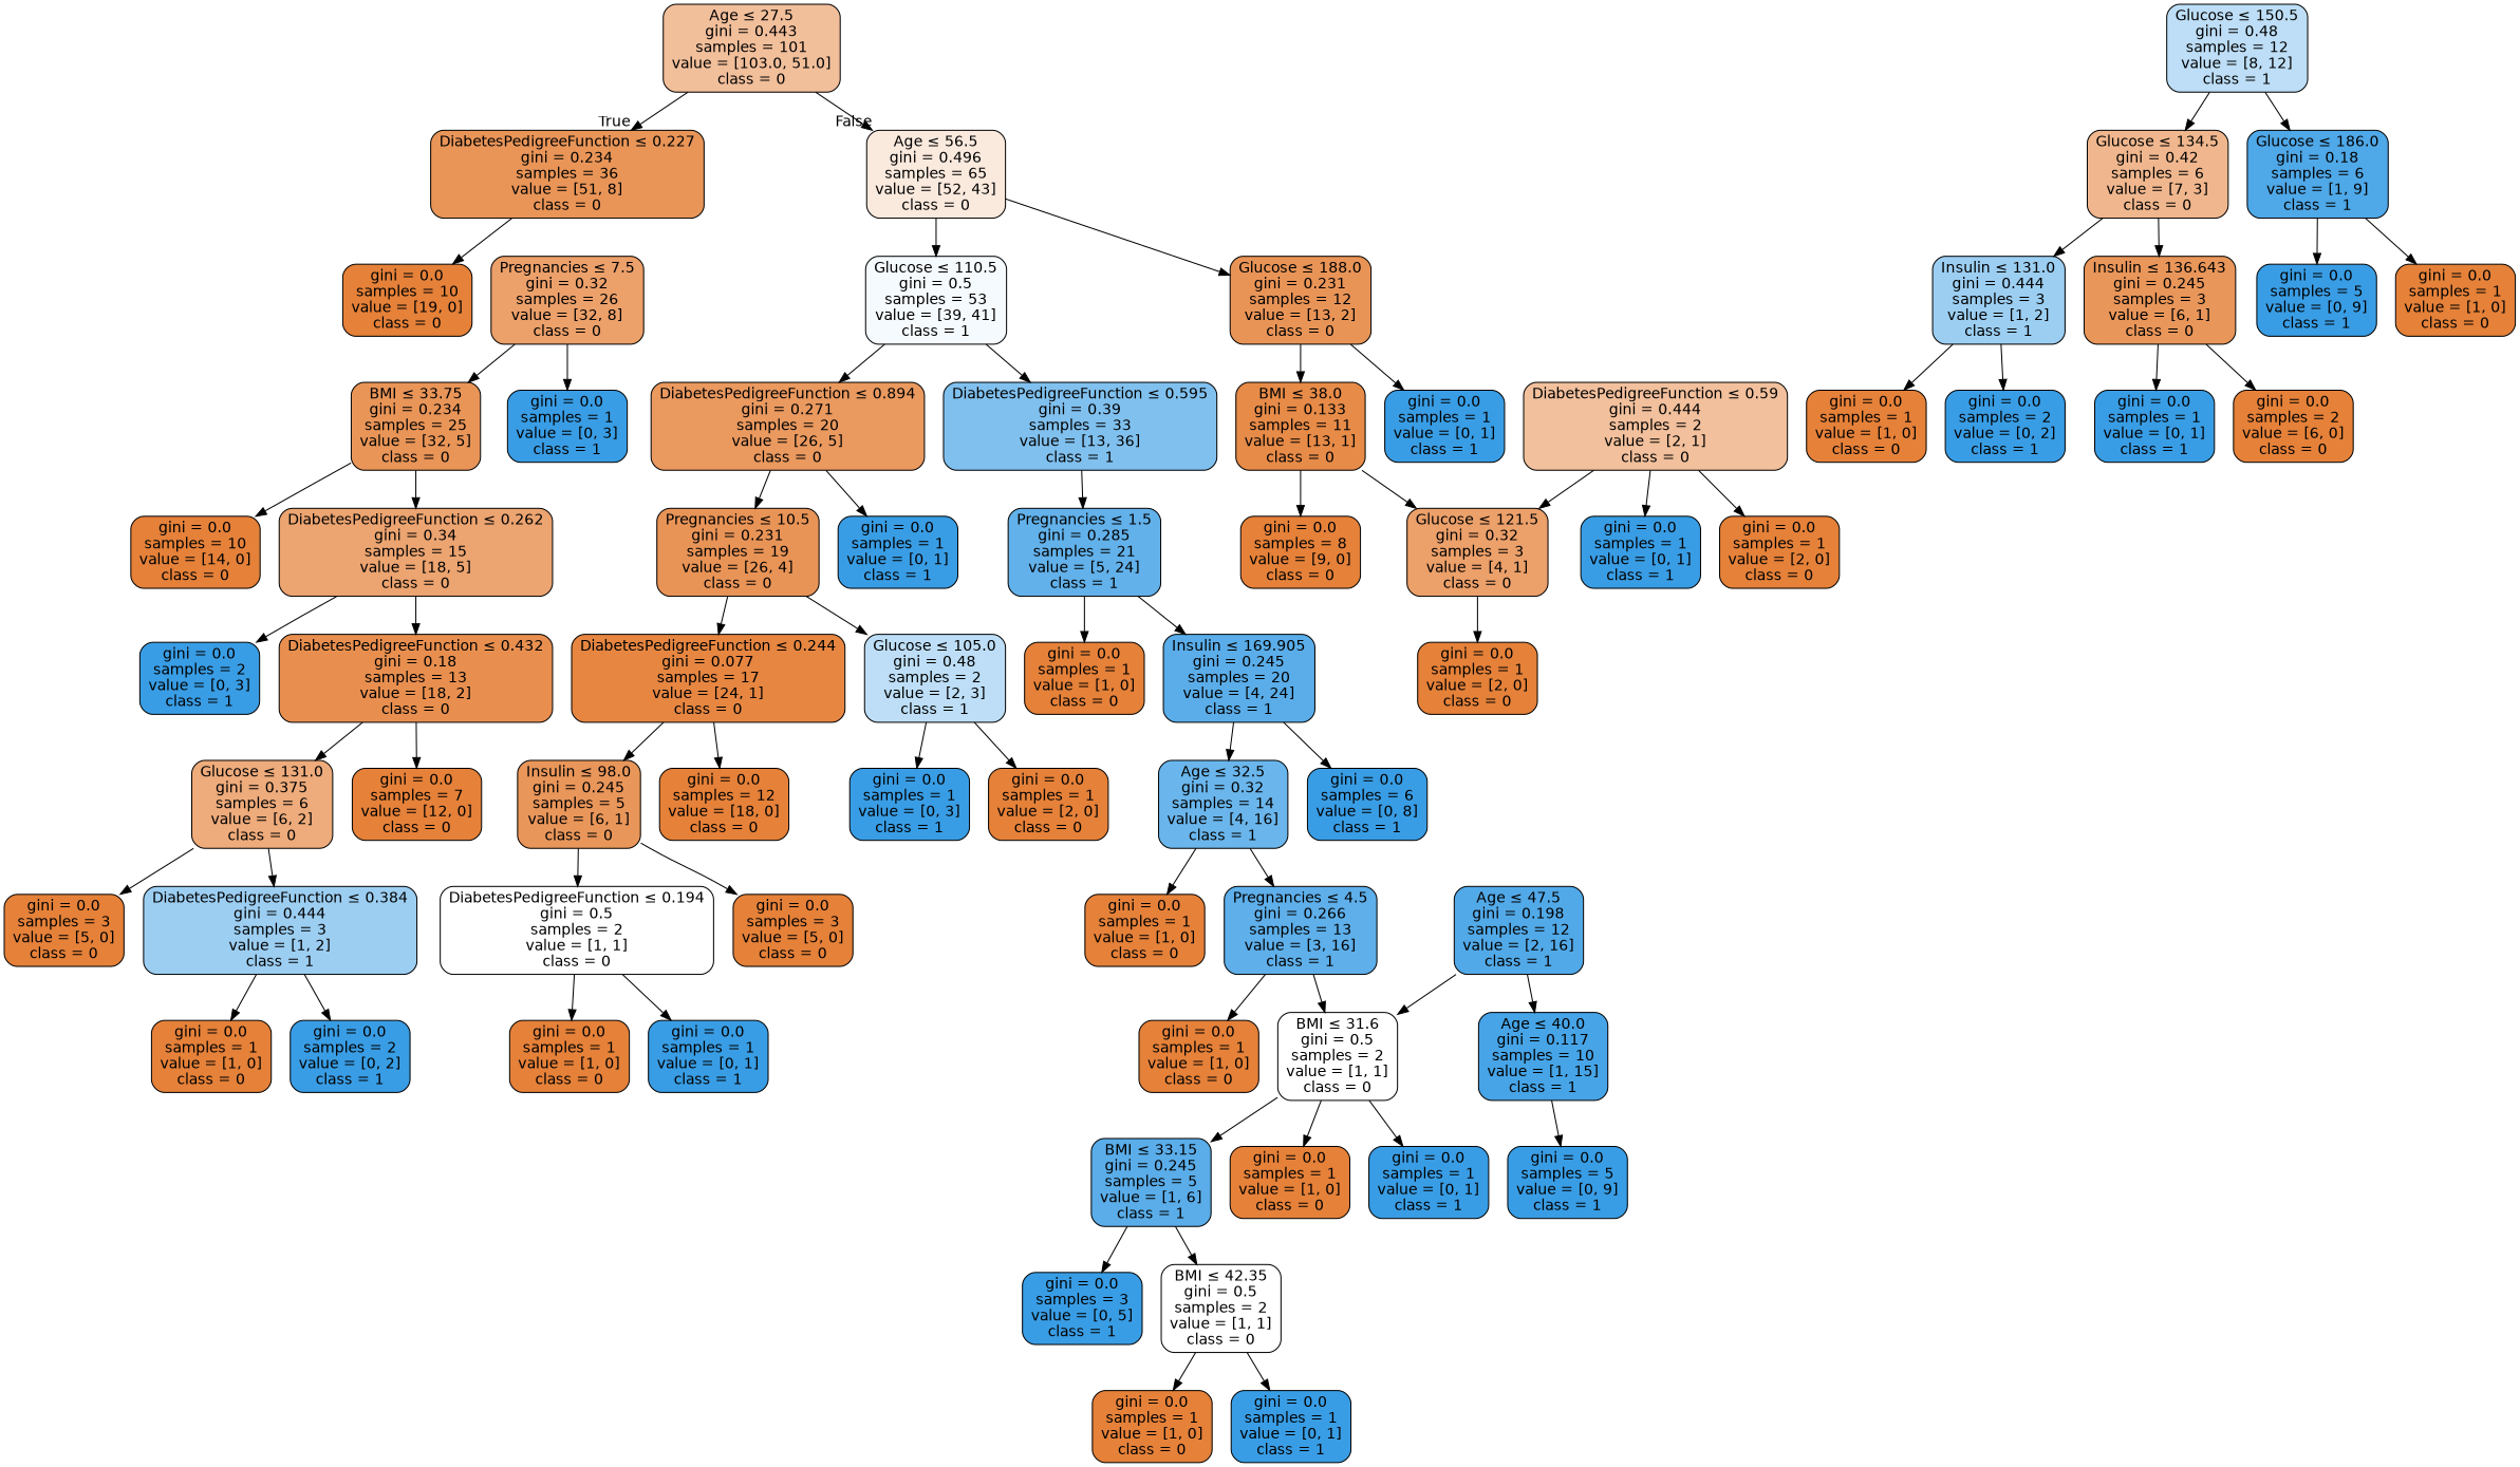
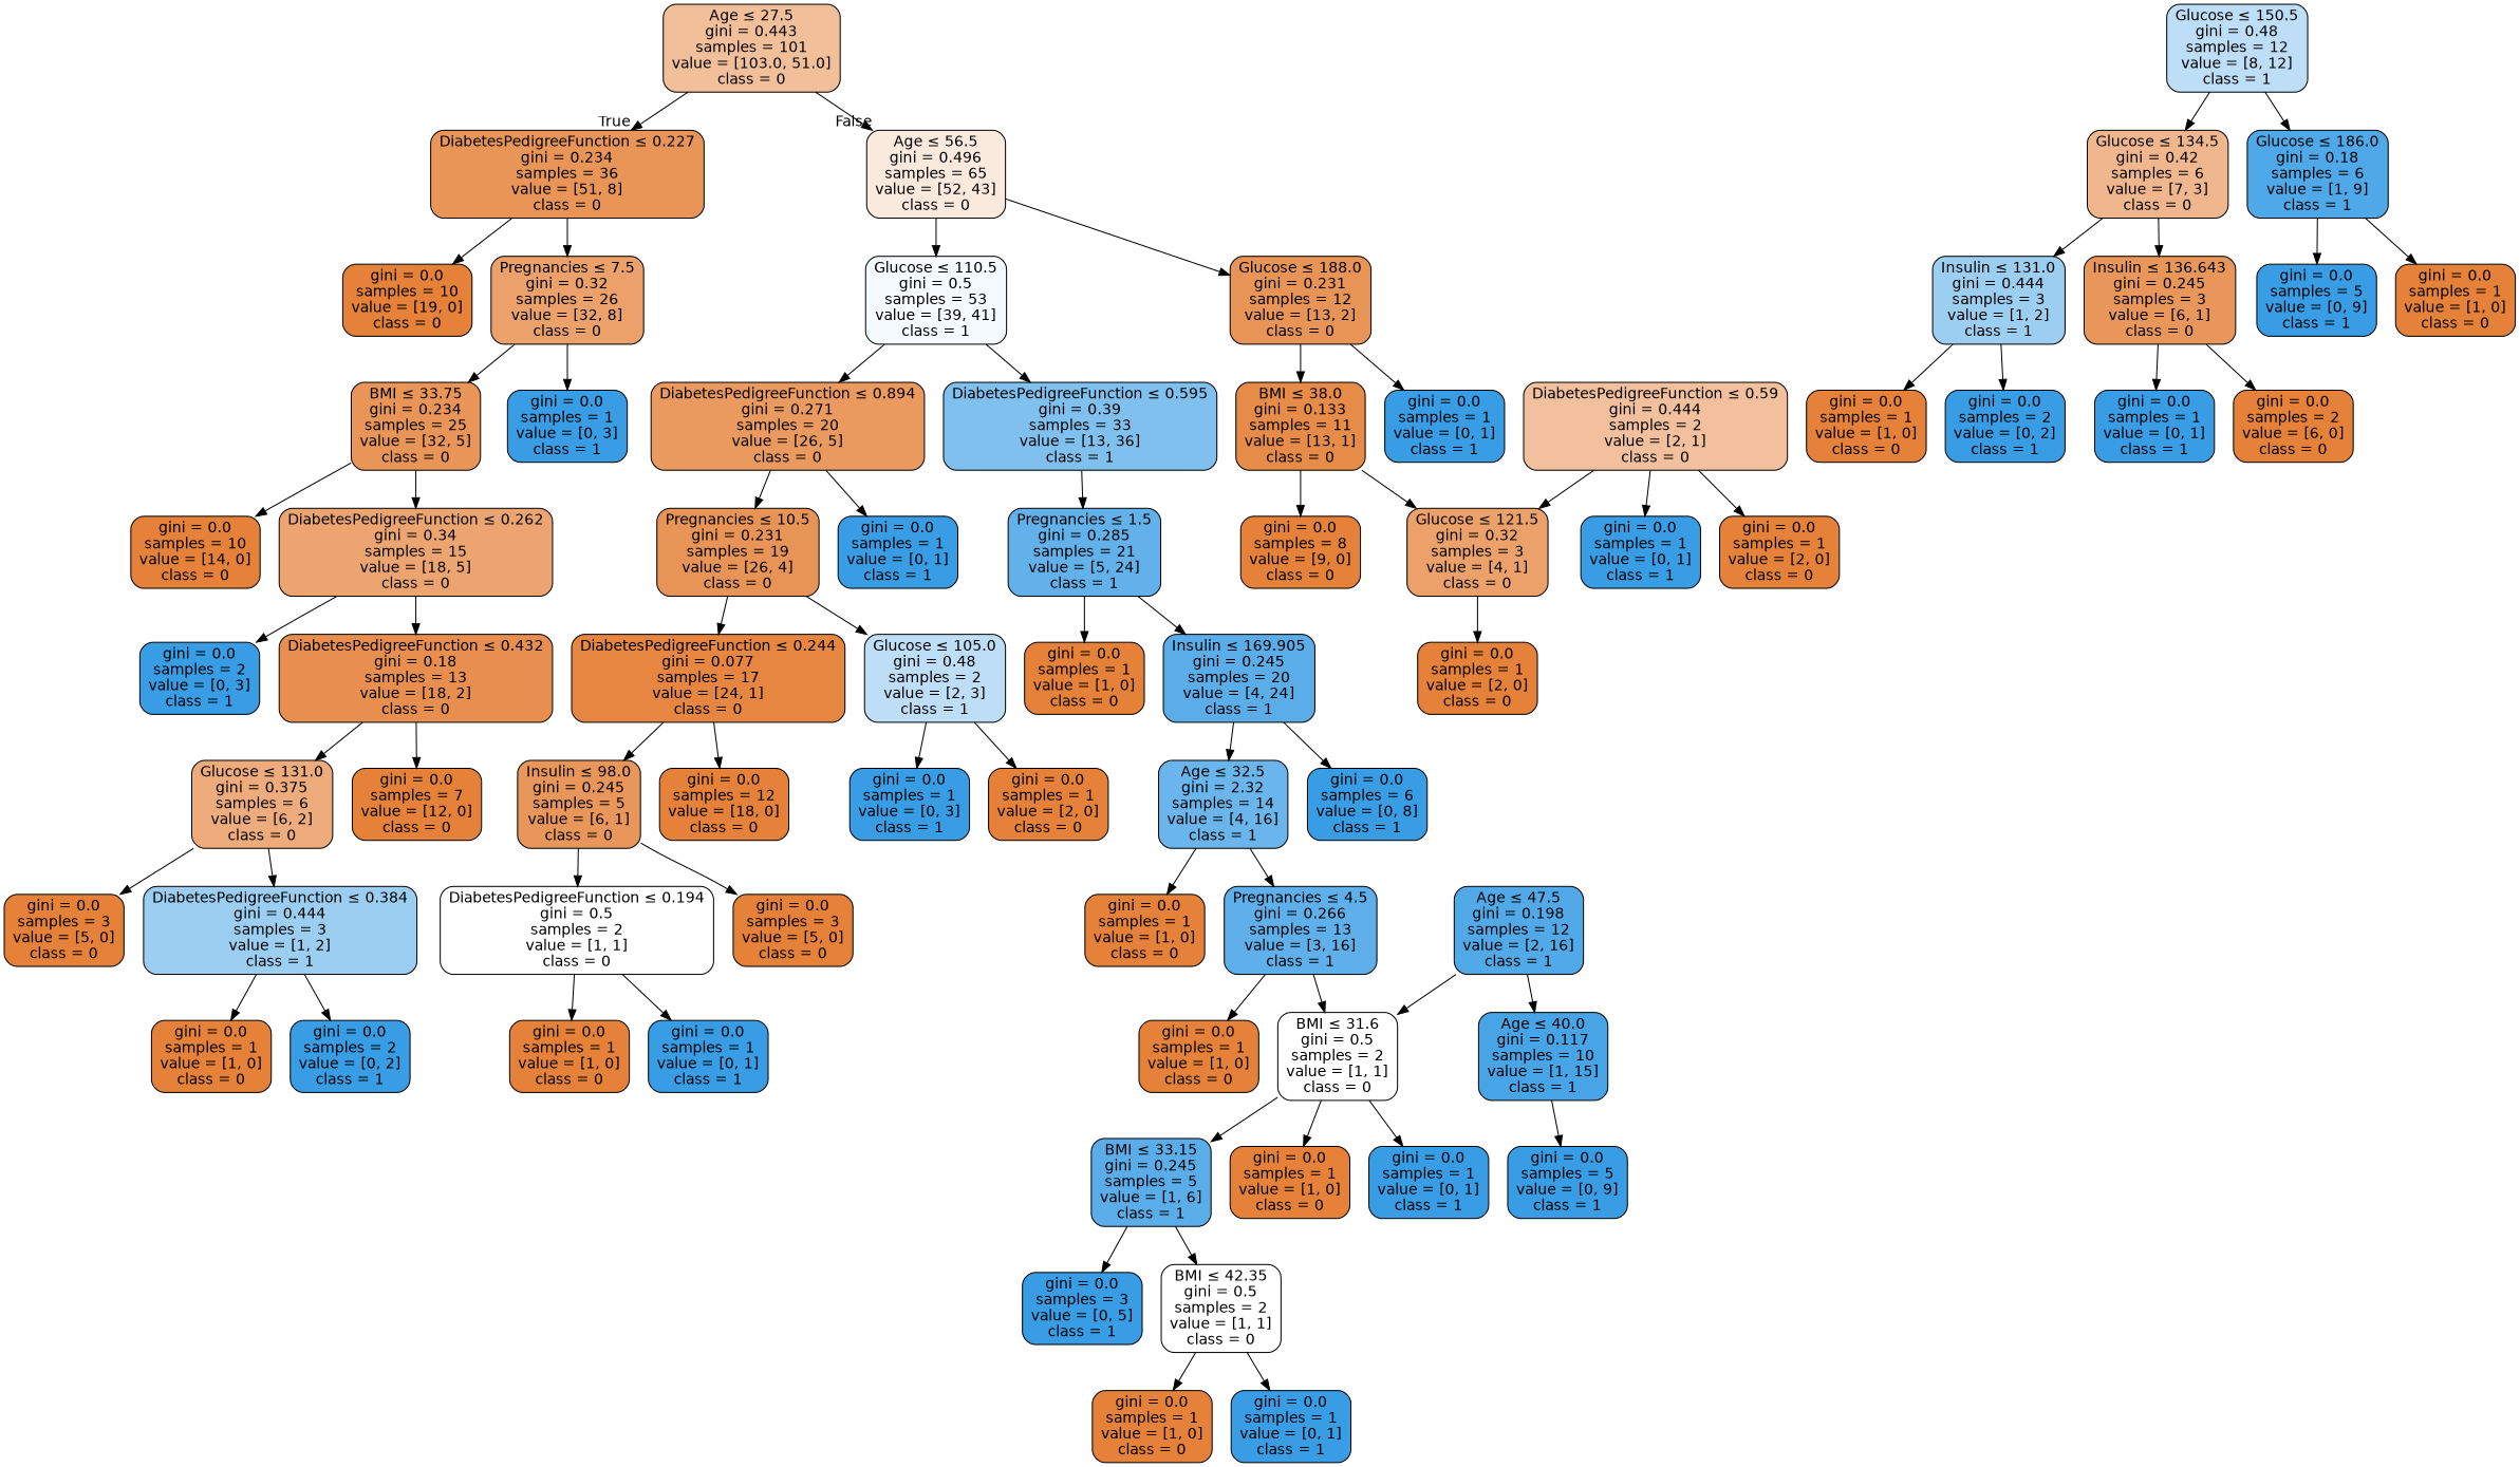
  digraph {
    node [color=black fillcolor="#e58139" fontname=helvetica shape=box style="filled, rounded"]
    edge [fontname=helvetica]
    n1 [fillcolor="#f2bf9b" label=<Age &le; 27.5<br/>gini = 0.443<br/>samples = 101<br/>value = [103.0, 51.0]<br/>class = 0>]
    n2 [fillcolor="#e99558" label=<DiabetesPedigreeFunction &le; 0.227<br/>gini = 0.234<br/>samples = 36<br/>value = [51, 8]<br/>class = 0>]
    n3 [fillcolor="#fae9dd" label=<Age &le; 56.5<br/>gini = 0.496<br/>samples = 65<br/>value = [52, 43]<br/>class = 0>]
    n4 [label=<gini = 0.0<br/>samples = 10<br/>value = [19, 0]<br/>class = 0>]
    n5 [fillcolor="#eca06a" label=<Pregnancies &le; 7.5<br/>gini = 0.32<br/>samples = 26<br/>value = [32, 8]<br/>class = 0>]
    n6 [fillcolor="#f5fafe" label=<Glucose &le; 110.5<br/>gini = 0.5<br/>samples = 53<br/>value = [39, 41]<br/>class = 1>]
    n7 [fillcolor="#e99457" label=<Glucose &le; 188.0<br/>gini = 0.231<br/>samples = 12<br/>value = [13, 2]<br/>class = 0>]
    n8 [fillcolor="#e99558" label=<BMI &le; 33.75<br/>gini = 0.234<br/>samples = 25<br/>value = [32, 5]<br/>class = 0>]
    n9 [fillcolor="#399de5" label=<gini = 0.0<br/>samples = 1<br/>value = [0, 3]<br/>class = 1>]
    n10 [label=<gini = 0.0<br/>samples = 10<br/>value = [14, 0]<br/>class = 0>]
    n11 [fillcolor="#eca470" label=<DiabetesPedigreeFunction &le; 0.262<br/>gini = 0.34<br/>samples = 15<br/>value = [18, 5]<br/>class = 0>]
    n12 [fillcolor="#399de5" label=<gini = 0.0<br/>samples = 2<br/>value = [0, 3]<br/>class = 1>]
    n13 [fillcolor="#e88f4f" label=<DiabetesPedigreeFunction &le; 0.432<br/>gini = 0.18<br/>samples = 13<br/>value = [18, 2]<br/>class = 0>]
    n14 [fillcolor="#eeab7b" label=<Glucose &le; 131.0<br/>gini = 0.375<br/>samples = 6<br/>value = [6, 2]<br/>class = 0>]
    n15 [label=<gini = 0.0<br/>samples = 7<br/>value = [12, 0]<br/>class = 0>]
    n16 [label=<gini = 0.0<br/>samples = 3<br/>value = [5, 0]<br/>class = 0>]
    n17 [fillcolor="#9ccef2" label=<DiabetesPedigreeFunction &le; 0.384<br/>gini = 0.444<br/>samples = 3<br/>value = [1, 2]<br/>class = 1>]
    n18 [label=<gini = 0.0<br/>samples = 1<br/>value = [1, 0]<br/>class = 0>]
    n19 [fillcolor="#399de5" label=<gini = 0.0<br/>samples = 2<br/>value = [0, 2]<br/>class = 1>]
    n20 [fillcolor="#ea995f" label=<DiabetesPedigreeFunction &le; 0.894<br/>gini = 0.271<br/>samples = 20<br/>value = [26, 5]<br/>class = 0>]
    n21 [fillcolor="#80c0ee" label=<DiabetesPedigreeFunction &le; 0.595<br/>gini = 0.39<br/>samples = 33<br/>value = [13, 36]<br/>class = 1>]
    n22 [fillcolor="#e78b48" label=<BMI &le; 38.0<br/>gini = 0.133<br/>samples = 11<br/>value = [13, 1]<br/>class = 0>]
    n23 [fillcolor="#399de5" label=<gini = 0.0<br/>samples = 1<br/>value = [0, 1]<br/>class = 1>]
    n24 [fillcolor="#e99457" label=<Pregnancies &le; 10.5<br/>gini = 0.231<br/>samples = 19<br/>value = [26, 4]<br/>class = 0>]
    n25 [fillcolor="#399de5" label=<gini = 0.0<br/>samples = 1<br/>value = [0, 1]<br/>class = 1>]
    n26 [fillcolor="#62b1ea" label=<Pregnancies &le; 1.5<br/>gini = 0.285<br/>samples = 21<br/>value = [5, 24]<br/>class = 1>]
    n27 [fillcolor="#e68641" label=<DiabetesPedigreeFunction &le; 0.244<br/>gini = 0.077<br/>samples = 17<br/>value = [24, 1]<br/>class = 0>]
    n28 [fillcolor="#bddef6" label=<Glucose &le; 105.0<br/>gini = 0.48<br/>samples = 2<br/>value = [2, 3]<br/>class = 1>]
    n29 [fillcolor="#e9965a" label=<Insulin &le; 98.0<br/>gini = 0.245<br/>samples = 5<br/>value = [6, 1]<br/>class = 0>]
    n30 [label=<gini = 0.0<br/>samples = 12<br/>value = [18, 0]<br/>class = 0>]
    n31 [fillcolor="#399de5" label=<gini = 0.0<br/>samples = 1<br/>value = [0, 3]<br/>class = 1>]
    n32 [label=<gini = 0.0<br/>samples = 1<br/>value = [2, 0]<br/>class = 0>]
    n33 [fillcolor="#ffffff" label=<DiabetesPedigreeFunction &le; 0.194<br/>gini = 0.5<br/>samples = 2<br/>value = [1, 1]<br/>class = 0>]
    n34 [label=<gini = 0.0<br/>samples = 3<br/>value = [5, 0]<br/>class = 0>]
    n35 [label=<gini = 0.0<br/>samples = 1<br/>value = [1, 0]<br/>class = 0>]
    n36 [fillcolor="#399de5" label=<gini = 0.0<br/>samples = 1<br/>value = [0, 1]<br/>class = 1>]
    n37 [label=<gini = 0.0<br/>samples = 1<br/>value = [1, 0]<br/>class = 0>]
    n38 [fillcolor="#5aade9" label=<Insulin &le; 169.905<br/>gini = 0.245<br/>samples = 20<br/>value = [4, 24]<br/>class = 1>]
    n39 [fillcolor="#bddef6" label=<Glucose &le; 150.5<br/>gini = 0.48<br/>samples = 12<br/>value = [8, 12]<br/>class = 1>]
    n40 [fillcolor="#f0b78e" label=<Glucose &le; 134.5<br/>gini = 0.42<br/>samples = 6<br/>value = [7, 3]<br/>class = 0>]
    n41 [fillcolor="#4fa8e8" label=<Glucose &le; 186.0<br/>gini = 0.18<br/>samples = 6<br/>value = [1, 9]<br/>class = 1>]
-   n42 [fillcolor="#6ab6ec" label=<Age &le; 32.5<br/>gini = 0.32<br/>samples = 14<br/>value = [4, 16]<br/>class = 1>]
+   n42 [fillcolor="#6ab6ec" label=<Age &le; 32.5<br/>gini = 2.32<br/>samples = 14<br/>value = [4, 16]<br/>class = 1>]
    n43 [fillcolor="#399de5" label=<gini = 0.0<br/>samples = 6<br/>value = [0, 8]<br/>class = 1>]
    n44 [label=<gini = 0.0<br/>samples = 1<br/>value = [1, 0]<br/>class = 0>]
    n45 [fillcolor="#5eafea" label=<Pregnancies &le; 4.5<br/>gini = 0.266<br/>samples = 13<br/>value = [3, 16]<br/>class = 1>]
    n46 [label=<gini = 0.0<br/>samples = 1<br/>value = [1, 0]<br/>class = 0>]
    n47 [fillcolor="#ffffff" label=<BMI &le; 31.6<br/>gini = 0.5<br/>samples = 2<br/>value = [1, 1]<br/>class = 0>]
    n48 [fillcolor="#52a9e8" label=<Age &le; 47.5<br/>gini = 0.198<br/>samples = 12<br/>value = [2, 16]<br/>class = 1>]
    n49 [fillcolor="#46a4e7" label=<Age &le; 40.0<br/>gini = 0.117<br/>samples = 10<br/>value = [1, 15]<br/>class = 1>]
    n50 [fillcolor="#399de5" label=<gini = 0.0<br/>samples = 5<br/>value = [0, 9]<br/>class = 1>]
    n51 [fillcolor="#5aade9" label=<BMI &le; 33.15<br/>gini = 0.245<br/>samples = 5<br/>value = [1, 6]<br/>class = 1>]
    n52 [label=<gini = 0.0<br/>samples = 1<br/>value = [1, 0]<br/>class = 0>]
    n53 [fillcolor="#399de5" label=<gini = 0.0<br/>samples = 1<br/>value = [0, 1]<br/>class = 1>]
    n54 [fillcolor="#399de5" label=<gini = 0.0<br/>samples = 3<br/>value = [0, 5]<br/>class = 1>]
    n55 [fillcolor="#ffffff" label=<BMI &le; 42.35<br/>gini = 0.5<br/>samples = 2<br/>value = [1, 1]<br/>class = 0>]
    n56 [label=<gini = 0.0<br/>samples = 1<br/>value = [1, 0]<br/>class = 0>]
    n57 [fillcolor="#399de5" label=<gini = 0.0<br/>samples = 1<br/>value = [0, 1]<br/>class = 1>]
    n58 [fillcolor="#9ccef2" label=<Insulin &le; 131.0<br/>gini = 0.444<br/>samples = 3<br/>value = [1, 2]<br/>class = 1>]
    n59 [fillcolor="#e9965a" label=<Insulin &le; 136.643<br/>gini = 0.245<br/>samples = 3<br/>value = [6, 1]<br/>class = 0>]
    n60 [fillcolor="#399de5" label=<gini = 0.0<br/>samples = 5<br/>value = [0, 9]<br/>class = 1>]
    n61 [label=<gini = 0.0<br/>samples = 1<br/>value = [1, 0]<br/>class = 0>]
    n62 [label=<gini = 0.0<br/>samples = 1<br/>value = [1, 0]<br/>class = 0>]
    n63 [fillcolor="#399de5" label=<gini = 0.0<br/>samples = 2<br/>value = [0, 2]<br/>class = 1>]
    n64 [fillcolor="#399de5" label=<gini = 0.0<br/>samples = 1<br/>value = [0, 1]<br/>class = 1>]
    n65 [label=<gini = 0.0<br/>samples = 2<br/>value = [6, 0]<br/>class = 0>]
    n66 [label=<gini = 0.0<br/>samples = 8<br/>value = [9, 0]<br/>class = 0>]
    n67 [fillcolor="#eca06a" label=<Glucose &le; 121.5<br/>gini = 0.32<br/>samples = 3<br/>value = [4, 1]<br/>class = 0>]
    n68 [label=<gini = 0.0<br/>samples = 1<br/>value = [2, 0]<br/>class = 0>]
    n69 [fillcolor="#f2c09c" label=<DiabetesPedigreeFunction &le; 0.59<br/>gini = 0.444<br/>samples = 2<br/>value = [2, 1]<br/>class = 0>]
    n70 [fillcolor="#399de5" label=<gini = 0.0<br/>samples = 1<br/>value = [0, 1]<br/>class = 1>]
    n71 [label=<gini = 0.0<br/>samples = 1<br/>value = [2, 0]<br/>class = 0>]
    n1 -> n2 [headlabel=True labelangle=45 labeldistance=2.5]
    n1 -> n3 [headlabel=False labelangle=-45 labeldistance=2.5]
    n2 -> n4
+   n2 -> n5
    n3 -> n6
    n3 -> n7
    n5 -> n8
    n5 -> n9
    n6 -> n20
    n6 -> n21
    n7 -> n22
    n7 -> n23
    n8 -> n10
    n8 -> n11
    n11 -> n12
    n11 -> n13
    n13 -> n14
    n13 -> n15
    n14 -> n16
    n14 -> n17
    n17 -> n18
    n17 -> n19
    n20 -> n24
    n20 -> n25
    n21 -> n26
    n22 -> n66
    n22 -> n67
    n24 -> n27
    n24 -> n28
    n26 -> n37
    n26 -> n38
    n27 -> n29
    n27 -> n30
    n28 -> n31
    n28 -> n32
    n29 -> n33
    n29 -> n34
    n33 -> n35
    n33 -> n36
    n38 -> n42
    n38 -> n43
    n39 -> n40
    n39 -> n41
    n40 -> n58
    n40 -> n59
    n41 -> n60
    n41 -> n61
    n42 -> n44
    n42 -> n45
    n45 -> n46
    n45 -> n47
    n47 -> n51
    n47 -> n52
    n47 -> n53
    n48 -> n47
    n48 -> n49
    n49 -> n50
    n51 -> n54
    n51 -> n55
    n55 -> n56
    n55 -> n57
    n58 -> n62
    n58 -> n63
    n59 -> n64
    n59 -> n65
    n67 -> n68
    n69 -> n67
    n69 -> n70
    n69 -> n71
  }
